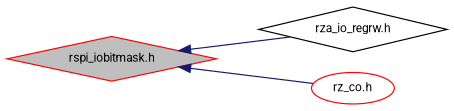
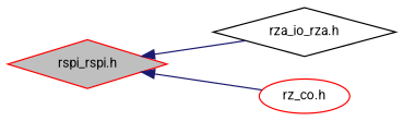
  digraph {
    fontname=Roboto
    rankdir=LR
    node [color=red fillcolor=white fontname=Roboto fontsize=10 shape=diamond style=filled]
    edge [color=midnightblue dir=back fontname=Roboto fontsize=10 labelfontname=Helvetica labelfontsize=10 style=solid]
-   n1 [fillcolor=grey75 fontcolor=black height=0.2 label="rspi_iobitmask.h" width=0.4]
-   n2 [color=black height=0.2 label="rza_io_regrw.h" width=0.4]
+   n1 [fillcolor=grey75 fontcolor=black height=0.2 label="rspi_rspi.h" width=0.4]
+   n2 [color=black height=0.2 label="rza_io_rza.h" width=0.4]
    n3 [height=0.2 label="rz_co.h" shape=ellipse width=0.4]
    n1 -> n2
    n1 -> n3
  }
